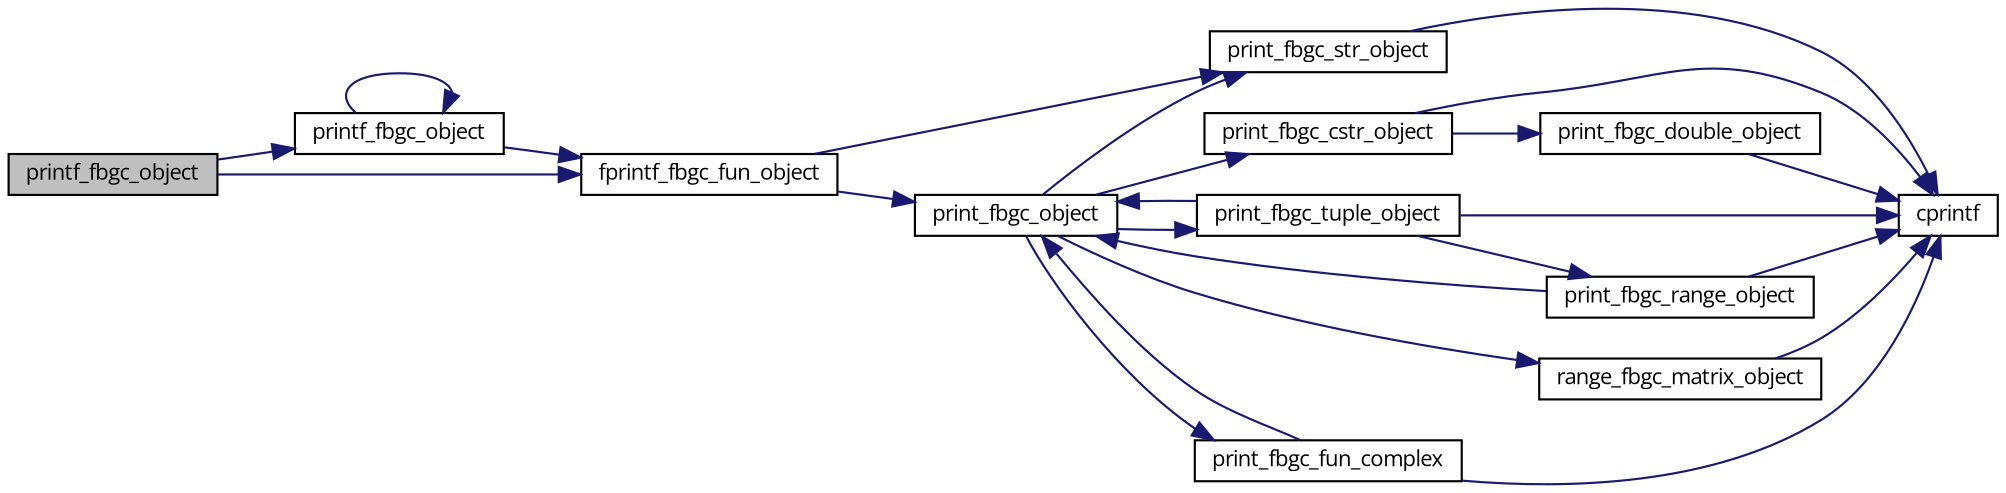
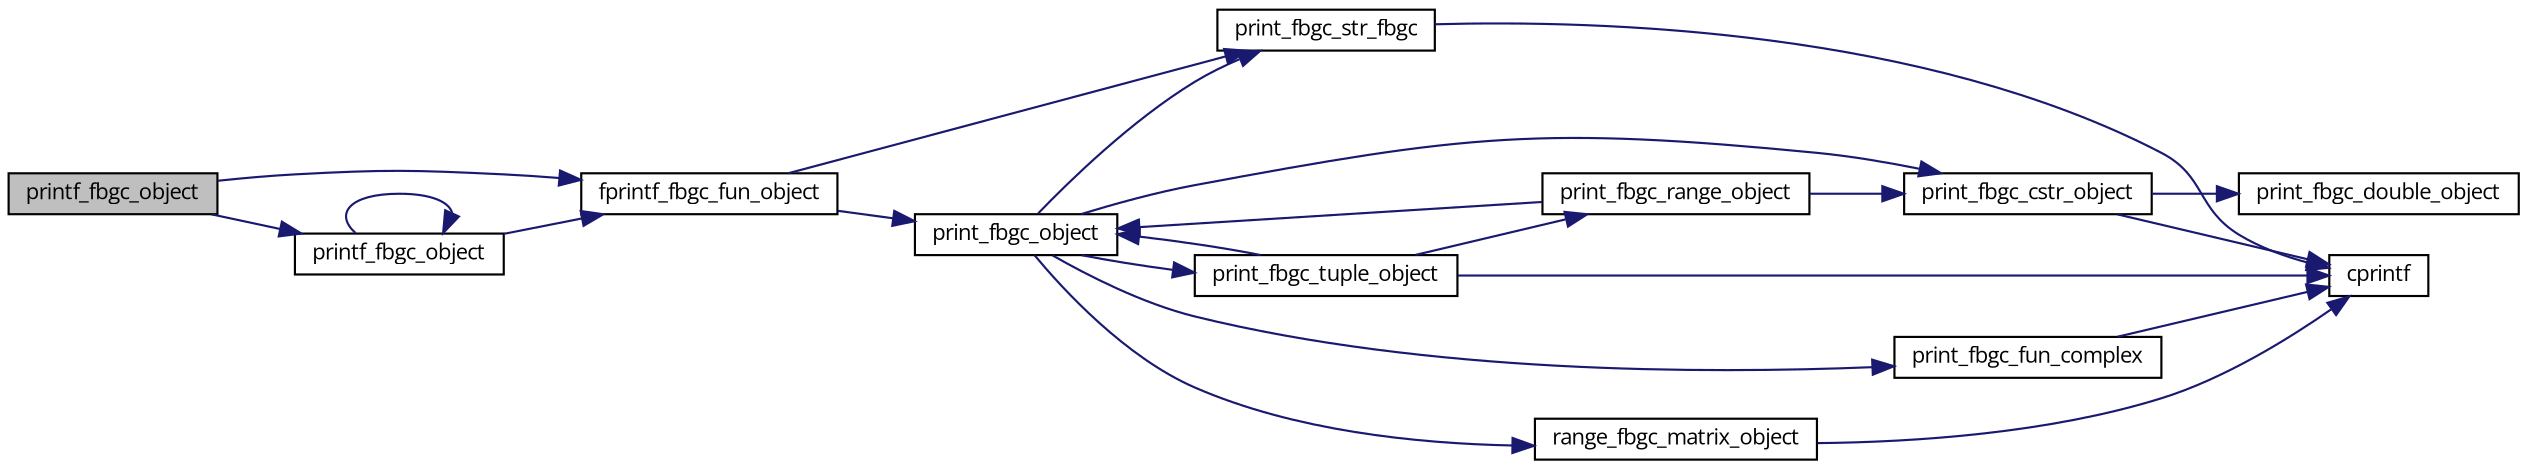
  digraph {
    fontname="Open Sans"
    rankdir=LR
    node [color=black fillcolor=white fontname="Open Sans" fontsize=10 shape=record style=filled]
    edge [color=midnightblue fontname="Open Sans" fontsize=10 labelfontname=Helvetica labelfontsize=10 style=solid]
    n1 [fillcolor=grey75 fontcolor=black height=0.2 label=printf_fbgc_object width=0.4]
    n2 [height=0.2 label=printf_fbgc_object width=0.4]
    n3 [height=0.2 label=fprintf_fbgc_fun_object width=0.4]
    n4 [height=0.2 label=print_fbgc_object width=0.4]
-   n5 [height=0.2 label=print_fbgc_str_object width=0.4]
+   n5 [height=0.2 label=print_fbgc_str_fbgc width=0.4]
    n6 [height=0.2 label=cprintf width=0.4]
    n7 [height=0.2 label=print_fbgc_cstr_object width=0.4]
    n8 [height=0.2 label=print_fbgc_tuple_object width=0.4]
    n9 [height=0.2 label=range_fbgc_matrix_object width=0.4]
    n10 [height=0.2 label=print_fbgc_fun_complex width=0.4]
    n11 [height=0.2 label=print_fbgc_double_object width=0.4]
    n12 [height=0.2 label=print_fbgc_range_object width=0.4]
    n1 -> n2
    n1 -> n3
    n2 -> n2
    n2 -> n3
    n3 -> n4
    n3 -> n5
    n4 -> n5
    n4 -> n7
    n4 -> n8
    n4 -> n9
    n4 -> n10
    n5 -> n6
    n7 -> n6
    n7 -> n11
    n8 -> n4
    n8 -> n6
    n8 -> n12
    n9 -> n6
-   n10 -> n4
    n10 -> n6
-   n11 -> n6
    n12 -> n4
-   n12 -> n6
+   n12 -> n7
  }
